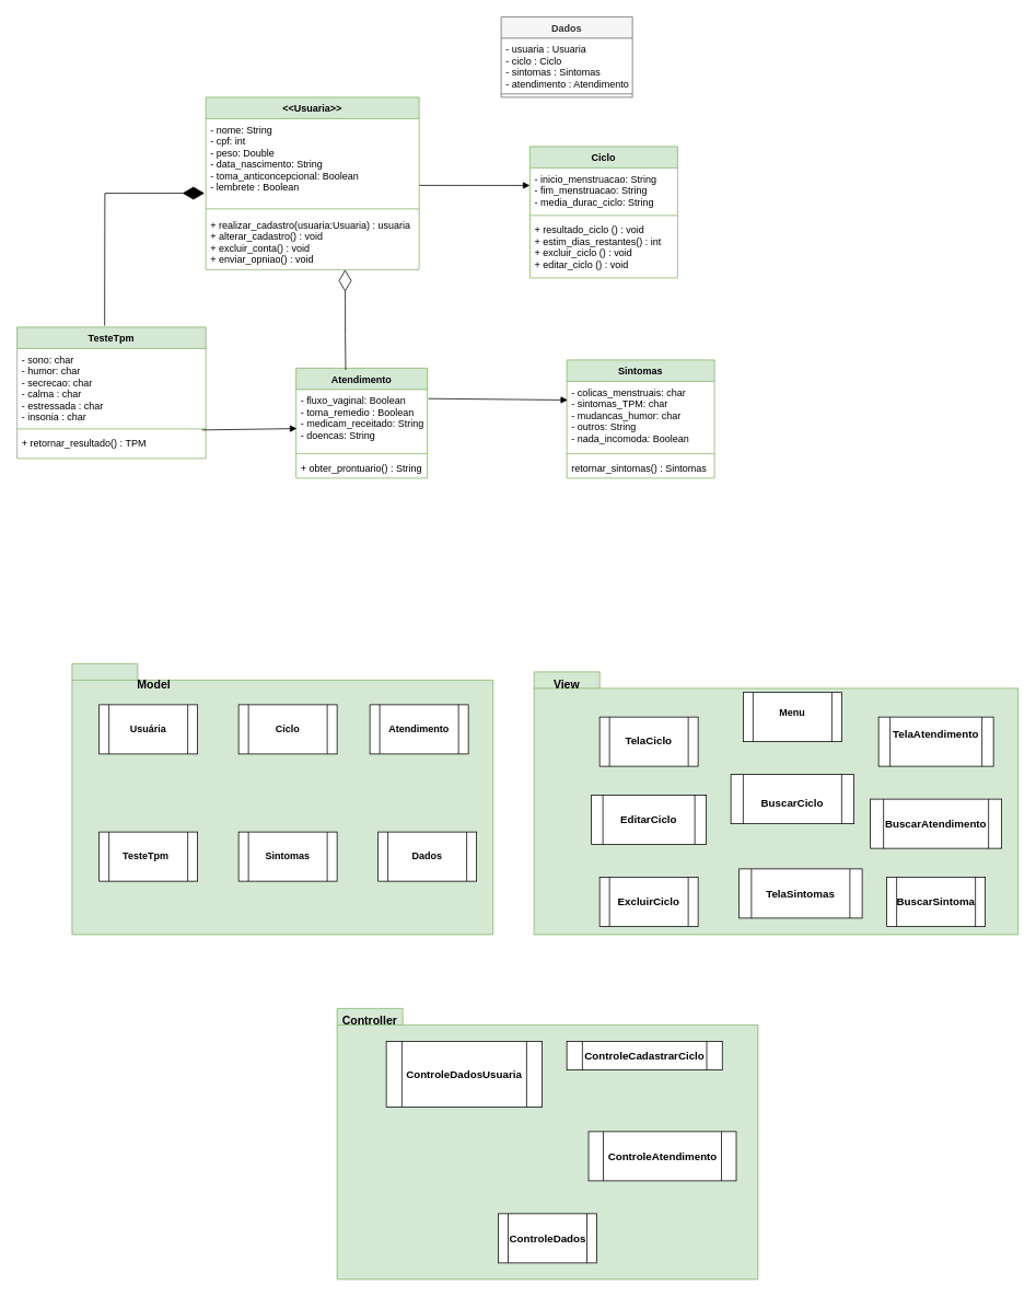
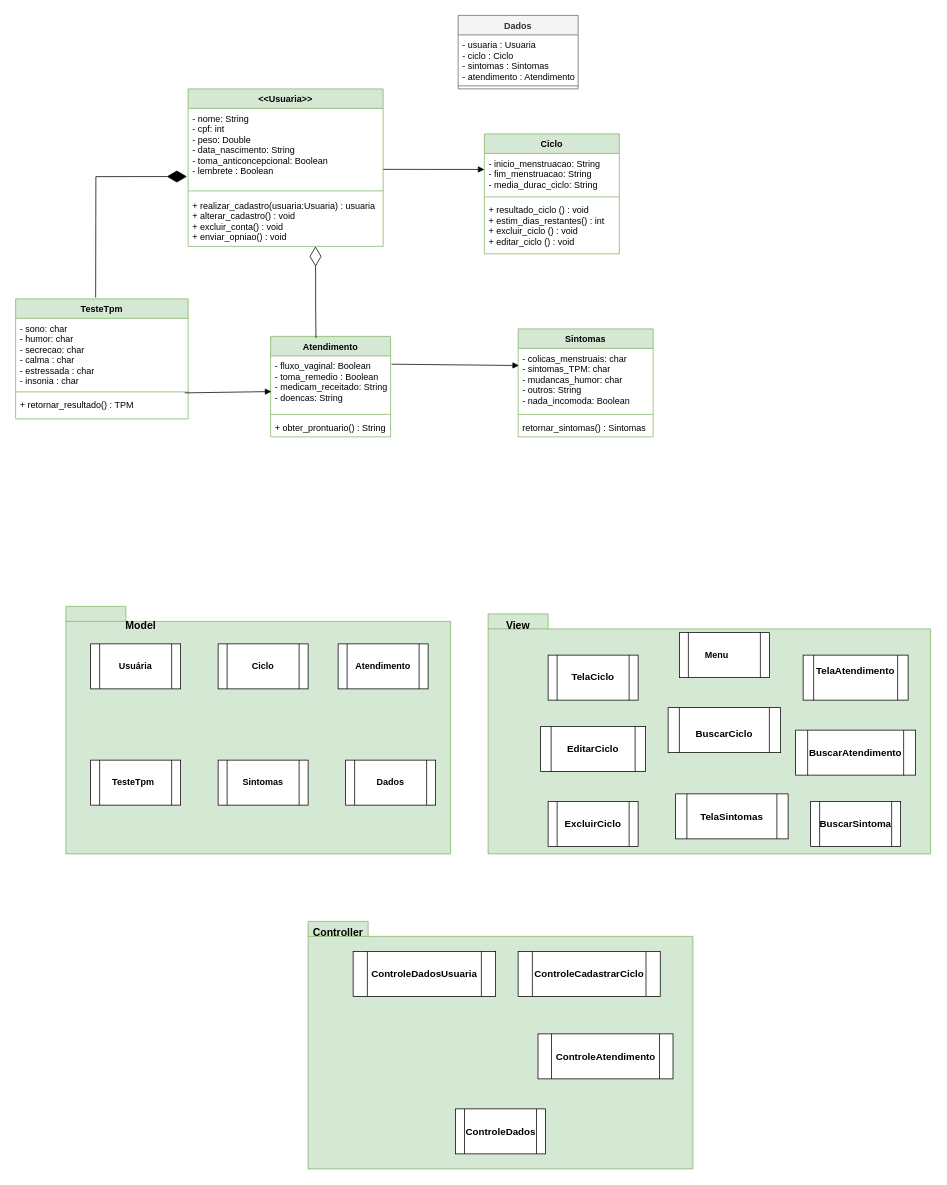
  <mxCell id="0" />
  <mxCell id="1" parent="0" />
  <mxCell id="2" value="&lt;&lt;Usuaria&gt;&gt;" style="swimlane;fontStyle=1;align=center;verticalAlign=top;childLayout=stackLayout;horizontal=1;startSize=26;horizontalStack=0;resizeParent=1;resizeParentMax=0;resizeLast=0;collapsible=1;marginBottom=0;fillColor=#d5e8d4;strokeColor=#82b366;" parent="1" vertex="1"><mxGeometry x="250" y="118" width="260" height="210" as="geometry"><mxRectangle x="80" y="90" width="80" height="30" as="alternateBounds" /></mxGeometry></mxCell>
  <mxCell id="3" value="- nome: String&#10;- cpf: int&#10;- peso: Double&#10;- data_nascimento: String&#10;- toma_anticoncepcional: Boolean&#10;- lembrete : Boolean" style="text;strokeColor=none;fillColor=none;align=left;verticalAlign=top;spacingLeft=4;spacingRight=4;overflow=hidden;rotatable=0;points=[[0,0.5],[1,0.5]];portConstraint=eastwest;" parent="2" vertex="1"><mxGeometry y="26" width="260" height="104" as="geometry" /></mxCell>
  <mxCell id="4" value="" style="line;strokeWidth=1;fillColor=none;align=left;verticalAlign=middle;spacingTop=-1;spacingLeft=3;spacingRight=3;rotatable=0;labelPosition=right;points=[];portConstraint=eastwest;strokeColor=inherit;" parent="2" vertex="1"><mxGeometry y="130" width="260" height="12" as="geometry" /></mxCell>
  <mxCell id="5" value="+ realizar_cadastro(usuaria:Usuaria) : usuaria&#10;+ alterar_cadastro() : void&#10;+ excluir_conta() : void&#10;+ enviar_opniao() : void&#10;" style="text;strokeColor=none;fillColor=none;align=left;verticalAlign=top;spacingLeft=4;spacingRight=4;overflow=hidden;rotatable=0;points=[[0,0.5],[1,0.5]];portConstraint=eastwest;" parent="2" vertex="1"><mxGeometry y="142" width="260" height="68" as="geometry" /></mxCell>
  <mxCell id="6" value="Ciclo" style="swimlane;fontStyle=1;align=center;verticalAlign=top;childLayout=stackLayout;horizontal=1;startSize=26;horizontalStack=0;resizeParent=1;resizeParentMax=0;resizeLast=0;collapsible=1;marginBottom=0;fillColor=#d5e8d4;strokeColor=#82b366;" parent="1" vertex="1"><mxGeometry x="645" y="178" width="180" height="160" as="geometry" /></mxCell>
  <mxCell id="7" value="- inicio_menstruacao: String&#10;- fim_menstruacao: String&#10;- media_durac_ciclo: String" style="text;strokeColor=none;fillColor=none;align=left;verticalAlign=top;spacingLeft=4;spacingRight=4;overflow=hidden;rotatable=0;points=[[0,0.5],[1,0.5]];portConstraint=eastwest;" parent="6" vertex="1"><mxGeometry y="26" width="180" height="54" as="geometry" /></mxCell>
  <mxCell id="8" value="" style="html=1;verticalAlign=bottom;endArrow=block;rounded=0;exitX=1.001;exitY=0.782;exitDx=0;exitDy=0;exitPerimeter=0;" parent="6" source="3" edge="1"><mxGeometry width="80" relative="1" as="geometry"><mxPoint x="-130" y="47.82" as="sourcePoint" /><mxPoint y="47.41" as="targetPoint" /></mxGeometry></mxCell>
  <mxCell id="9" value="" style="line;strokeWidth=1;fillColor=none;align=left;verticalAlign=middle;spacingTop=-1;spacingLeft=3;spacingRight=3;rotatable=0;labelPosition=right;points=[];portConstraint=eastwest;strokeColor=inherit;" parent="6" vertex="1"><mxGeometry y="80" width="180" height="8" as="geometry" /></mxCell>
  <mxCell id="10" value="+ resultado_ciclo () : void &#10;+ estim_dias_restantes() : int&#10;+ excluir_ciclo () : void&#10;+ editar_ciclo () : void " style="text;strokeColor=none;fillColor=none;align=left;verticalAlign=top;spacingLeft=4;spacingRight=4;overflow=hidden;rotatable=0;points=[[0,0.5],[1,0.5]];portConstraint=eastwest;" parent="6" vertex="1"><mxGeometry y="88" width="180" height="72" as="geometry" /></mxCell>
  <mxCell id="11" value="Sintomas" style="swimlane;fontStyle=1;align=center;verticalAlign=top;childLayout=stackLayout;horizontal=1;startSize=26;horizontalStack=0;resizeParent=1;resizeParentMax=0;resizeLast=0;collapsible=1;marginBottom=0;fillColor=#d5e8d4;strokeColor=#82b366;" parent="1" vertex="1"><mxGeometry x="690" y="438" width="180" height="144" as="geometry" /></mxCell>
  <mxCell id="12" value="- colicas_menstruais: char&#10;- sintomas_TPM: char&#10;- mudancas_humor: char&#10;- outros: String&#10;- nada_incomoda: Boolean" style="text;strokeColor=none;fillColor=none;align=left;verticalAlign=top;spacingLeft=4;spacingRight=4;overflow=hidden;rotatable=0;points=[[0,0.5],[1,0.5]];portConstraint=eastwest;" parent="11" vertex="1"><mxGeometry y="26" width="180" height="84" as="geometry" /></mxCell>
  <mxCell id="13" value="" style="line;strokeWidth=1;fillColor=none;align=left;verticalAlign=middle;spacingTop=-1;spacingLeft=3;spacingRight=3;rotatable=0;labelPosition=right;points=[];portConstraint=eastwest;strokeColor=inherit;" parent="11" vertex="1"><mxGeometry y="110" width="180" height="8" as="geometry" /></mxCell>
  <mxCell id="14" value="retornar_sintomas() : Sintomas" style="text;strokeColor=none;fillColor=none;align=left;verticalAlign=top;spacingLeft=4;spacingRight=4;overflow=hidden;rotatable=0;points=[[0,0.5],[1,0.5]];portConstraint=eastwest;" parent="11" vertex="1"><mxGeometry y="118" width="180" height="26" as="geometry" /></mxCell>
  <mxCell id="15" value="TesteTpm" style="swimlane;fontStyle=1;align=center;verticalAlign=top;childLayout=stackLayout;horizontal=1;startSize=26;horizontalStack=0;resizeParent=1;resizeParentMax=0;resizeLast=0;collapsible=1;marginBottom=0;fillColor=#d5e8d4;strokeColor=#82b366;rounded=0;shadow=0;glass=0;" parent="1" vertex="1"><mxGeometry x="20" y="398" width="230" height="160" as="geometry" /></mxCell>
  <mxCell id="16" value="- sono: char&#10;- humor: char&#10;- secrecao: char&#10;- calma : char&#10;- estressada : char&#10;- insonia : char" style="text;strokeColor=none;fillColor=none;align=left;verticalAlign=top;spacingLeft=4;spacingRight=4;overflow=hidden;rotatable=0;points=[[0,0.5],[1,0.5]];portConstraint=eastwest;" parent="15" vertex="1"><mxGeometry y="26" width="230" height="94" as="geometry" /></mxCell>
  <mxCell id="17" value="" style="line;strokeWidth=1;fillColor=none;align=left;verticalAlign=middle;spacingTop=-1;spacingLeft=3;spacingRight=3;rotatable=0;labelPosition=right;points=[];portConstraint=eastwest;strokeColor=inherit;" parent="15" vertex="1"><mxGeometry y="120" width="230" height="8" as="geometry" /></mxCell>
  <mxCell id="18" value="+ retornar_resultado() : TPM" style="text;strokeColor=none;fillColor=none;align=left;verticalAlign=top;spacingLeft=4;spacingRight=4;overflow=hidden;rotatable=0;points=[[0,0.5],[1,0.5]];portConstraint=eastwest;" parent="15" vertex="1"><mxGeometry y="128" width="230" height="32" as="geometry" /></mxCell>
  <mxCell id="19" value="Atendimento" style="swimlane;fontStyle=1;align=center;verticalAlign=top;childLayout=stackLayout;horizontal=1;startSize=26;horizontalStack=0;resizeParent=1;resizeParentMax=0;resizeLast=0;collapsible=1;marginBottom=0;fillColor=#d5e8d4;strokeColor=#82b366;" parent="1" vertex="1"><mxGeometry x="360" y="448" width="160" height="134" as="geometry" /></mxCell>
  <mxCell id="20" value="- fluxo_vaginal: Boolean&#10;- toma_remedio : Boolean&#10;- medicam_receitado: String &#10;- doencas: String" style="text;strokeColor=none;fillColor=none;align=left;verticalAlign=top;spacingLeft=4;spacingRight=4;overflow=hidden;rotatable=0;points=[[0,0.5],[1,0.5]];portConstraint=eastwest;" parent="19" vertex="1"><mxGeometry y="26" width="160" height="74" as="geometry" /></mxCell>
  <mxCell id="21" value="" style="line;strokeWidth=1;fillColor=none;align=left;verticalAlign=middle;spacingTop=-1;spacingLeft=3;spacingRight=3;rotatable=0;labelPosition=right;points=[];portConstraint=eastwest;strokeColor=inherit;" parent="19" vertex="1"><mxGeometry y="100" width="160" height="8" as="geometry" /></mxCell>
  <mxCell id="22" value="+ obter_prontuario() : String" style="text;strokeColor=none;fillColor=none;align=left;verticalAlign=top;spacingLeft=4;spacingRight=4;overflow=hidden;rotatable=0;points=[[0,0.5],[1,0.5]];portConstraint=eastwest;" parent="19" vertex="1"><mxGeometry y="108" width="160" height="26" as="geometry" /></mxCell>
  <mxCell id="23" value="" style="endArrow=diamondThin;endFill=1;endSize=24;html=1;rounded=0;entryX=-0.006;entryY=0.874;entryDx=0;entryDy=0;entryPerimeter=0;exitX=0.464;exitY=-0.011;exitDx=0;exitDy=0;exitPerimeter=0;" parent="1" source="15" target="3" edge="1"><mxGeometry width="160" relative="1" as="geometry"><mxPoint x="100" y="235" as="sourcePoint" /><mxPoint x="250" y="258" as="targetPoint" /><Array as="points"><mxPoint x="127" y="235" /></Array></mxGeometry></mxCell>
  <mxCell id="24" value="" style="endArrow=diamondThin;endFill=0;endSize=24;html=1;rounded=0;entryX=0.653;entryY=0.999;entryDx=0;entryDy=0;entryPerimeter=0;exitX=0.378;exitY=0.016;exitDx=0;exitDy=0;exitPerimeter=0;" parent="1" source="19" target="5" edge="1"><mxGeometry width="160" relative="1" as="geometry"><mxPoint x="420" y="418" as="sourcePoint" /><mxPoint x="420" y="338" as="targetPoint" /><Array as="points"><mxPoint x="420" y="408" /><mxPoint x="420" y="368" /></Array></mxGeometry></mxCell>
  <mxCell id="25" value="" style="html=1;verticalAlign=bottom;endArrow=block;rounded=0;entryX=0.006;entryY=0.272;entryDx=0;entryDy=0;entryPerimeter=0;exitX=1.008;exitY=0.15;exitDx=0;exitDy=0;exitPerimeter=0;" parent="1" source="20" target="12" edge="1"><mxGeometry width="80" relative="1" as="geometry"><mxPoint x="600" y="487" as="sourcePoint" /><mxPoint x="600" y="488" as="targetPoint" /><Array as="points" /></mxGeometry></mxCell>
  <mxCell id="26" value="" style="html=1;verticalAlign=bottom;endArrow=block;rounded=0;exitX=0.98;exitY=-0.083;exitDx=0;exitDy=0;exitPerimeter=0;entryX=0.006;entryY=0.643;entryDx=0;entryDy=0;entryPerimeter=0;" parent="1" source="18" target="20" edge="1"><mxGeometry width="80" relative="1" as="geometry"><mxPoint x="270" y="518" as="sourcePoint" /><mxPoint x="360" y="518" as="targetPoint" /><Array as="points" /></mxGeometry></mxCell>
  <mxCell id="27" value="Dados" style="swimlane;fontStyle=1;align=center;verticalAlign=top;childLayout=stackLayout;horizontal=1;startSize=26;horizontalStack=0;resizeParent=1;resizeParentMax=0;resizeLast=0;collapsible=1;marginBottom=0;fillColor=#f5f5f5;fontColor=#333333;strokeColor=#666666;" parent="1" vertex="1"><mxGeometry x="610" y="20" width="160" height="98" as="geometry" /></mxCell>
  <mxCell id="28" value="- usuaria : Usuaria&#10;- ciclo : Ciclo &#10;- sintomas : Sintomas&#10;- atendimento : Atendimento " style="text;strokeColor=none;fillColor=none;align=left;verticalAlign=top;spacingLeft=4;spacingRight=4;overflow=hidden;rotatable=0;points=[[0,0.5],[1,0.5]];portConstraint=eastwest;" parent="27" vertex="1"><mxGeometry y="26" width="160" height="64" as="geometry" /></mxCell>
  <mxCell id="29" value="" style="line;strokeWidth=1;fillColor=none;align=left;verticalAlign=middle;spacingTop=-1;spacingLeft=3;spacingRight=3;rotatable=0;labelPosition=right;points=[];portConstraint=eastwest;strokeColor=inherit;" parent="27" vertex="1"><mxGeometry y="90" width="160" height="8" as="geometry" /></mxCell>
  <mxCell id="30" value="" style="shape=folder;tabWidth=80;tabHeight=20;tabPosition=left;strokeWidth=1;html=1;whiteSpace=wrap;align=center;fontSize=12;fontStyle=1;fillColor=#d5e8d4;strokeColor=#82b366;" parent="1" vertex="1"><mxGeometry x="87" y="808" width="513" height="330" as="geometry" /></mxCell>
  <mxCell id="31" value="" style="shape=process;whiteSpace=wrap;html=1;backgroundOutline=1;fontSize=16;" parent="1" vertex="1"><mxGeometry x="120" y="858" width="120" height="60" as="geometry" /></mxCell>
  <mxCell id="32" value="" style="shape=process;whiteSpace=wrap;html=1;backgroundOutline=1;fontSize=16;" parent="1" vertex="1"><mxGeometry x="290" y="1013" width="120" height="60" as="geometry" /></mxCell>
  <mxCell id="33" value="" style="shape=process;whiteSpace=wrap;html=1;backgroundOutline=1;fontSize=16;" parent="1" vertex="1"><mxGeometry x="120" y="1013" width="120" height="60" as="geometry" /></mxCell>
  <mxCell id="34" value="" style="shape=process;whiteSpace=wrap;html=1;backgroundOutline=1;fontSize=16;" parent="1" vertex="1"><mxGeometry x="290" y="858" width="120" height="60" as="geometry" /></mxCell>
  <mxCell id="35" value="" style="shape=process;whiteSpace=wrap;html=1;backgroundOutline=1;fontSize=16;" parent="1" vertex="1"><mxGeometry x="450" y="858" width="120" height="60" as="geometry" /></mxCell>
  <mxCell id="36" value="" style="shape=process;whiteSpace=wrap;html=1;backgroundOutline=1;fontSize=16;" parent="1" vertex="1"><mxGeometry x="460" y="1013" width="120" height="60" as="geometry" /></mxCell>
  <mxCell id="37" value="" style="shape=folder;tabWidth=80;tabHeight=20;tabPosition=left;strokeWidth=1;html=1;whiteSpace=wrap;align=center;fontSize=12;fontStyle=1;fillColor=#d5e8d4;strokeColor=#82b366;" parent="1" vertex="1"><mxGeometry x="650" y="818" width="590" height="320" as="geometry" /></mxCell>
  <mxCell id="38" value="Usuária" style="text;strokeColor=none;align=center;fillColor=none;html=1;verticalAlign=middle;whiteSpace=wrap;rounded=0;fontStyle=1" parent="1" vertex="1"><mxGeometry x="150" y="873" width="60" height="30" as="geometry" /></mxCell>
  <mxCell id="39" value="Ciclo" style="text;strokeColor=none;align=center;fillColor=none;html=1;verticalAlign=middle;whiteSpace=wrap;rounded=0;fontStyle=1" parent="1" vertex="1"><mxGeometry x="320" y="873" width="60" height="30" as="geometry" /></mxCell>
  <mxCell id="40" value="Atendimento" style="text;strokeColor=none;align=center;fillColor=none;html=1;verticalAlign=middle;whiteSpace=wrap;rounded=0;fontStyle=1" parent="1" vertex="1"><mxGeometry x="480" y="873" width="60" height="30" as="geometry" /></mxCell>
  <mxCell id="41" value="TesteTpm" style="text;strokeColor=none;align=center;fillColor=none;html=1;verticalAlign=middle;whiteSpace=wrap;rounded=0;fontStyle=1" parent="1" vertex="1"><mxGeometry x="147" y="1028" width="60" height="30" as="geometry" /></mxCell>
  <mxCell id="42" value="Sintomas" style="text;strokeColor=none;align=center;fillColor=none;html=1;verticalAlign=middle;whiteSpace=wrap;rounded=0;fontStyle=1" parent="1" vertex="1"><mxGeometry x="320" y="1028" width="60" height="30" as="geometry" /></mxCell>
  <mxCell id="43" value="Dados" style="text;strokeColor=none;align=center;fillColor=none;html=1;verticalAlign=middle;whiteSpace=wrap;rounded=0;fontStyle=1" parent="1" vertex="1"><mxGeometry x="490" y="1028" width="60" height="30" as="geometry" /></mxCell>
  <mxCell id="44" value="Model" style="text;strokeColor=none;align=center;fillColor=none;html=1;verticalAlign=middle;whiteSpace=wrap;rounded=0;fontStyle=1;fontSize=14;" parent="1" vertex="1"><mxGeometry x="157" y="818" width="60" height="30" as="geometry" /></mxCell>
  <mxCell id="45" value="" style="shape=process;whiteSpace=wrap;html=1;backgroundOutline=1;fontSize=16;" parent="1" vertex="1"><mxGeometry x="905" y="843" width="120" height="60" as="geometry" /></mxCell>
- <mxCell id="46" value="Menu" style="text;strokeColor=none;align=center;fillColor=none;html=1;verticalAlign=middle;whiteSpace=wrap;rounded=0;fontStyle=1" parent="1" vertex="1"><mxGeometry x="935" y="853" width="60" height="30" as="geometry" /></mxCell>
+ <mxCell id="46" value="Menu" style="text;strokeColor=none;align=center;fillColor=none;html=1;verticalAlign=middle;whiteSpace=wrap;rounded=0;fontStyle=1" parent="1" vertex="1"><mxGeometry x="925" y="858" width="60" height="30" as="geometry" /></mxCell>
  <mxCell id="47" value="" style="shape=process;whiteSpace=wrap;html=1;backgroundOutline=1;fontSize=16;" parent="1" vertex="1"><mxGeometry x="730" y="873" width="120" height="60" as="geometry" /></mxCell>
  <mxCell id="48" value="" style="shape=process;whiteSpace=wrap;html=1;backgroundOutline=1;fontSize=16;" parent="1" vertex="1"><mxGeometry x="1070" y="873" width="140" height="60" as="geometry" /></mxCell>
  <mxCell id="49" value="" style="shape=process;whiteSpace=wrap;html=1;backgroundOutline=1;fontSize=16;" parent="1" vertex="1"><mxGeometry x="720" y="968" width="140" height="60" as="geometry" /></mxCell>
  <mxCell id="50" value="" style="shape=process;whiteSpace=wrap;html=1;backgroundOutline=1;fontSize=16;" parent="1" vertex="1"><mxGeometry x="1060" y="973" width="160" height="60" as="geometry" /></mxCell>
  <mxCell id="51" value="" style="shape=process;whiteSpace=wrap;html=1;backgroundOutline=1;fontSize=16;" parent="1" vertex="1"><mxGeometry x="890" y="943" width="150" height="60" as="geometry" /></mxCell>
  <mxCell id="52" value="" style="shape=process;whiteSpace=wrap;html=1;backgroundOutline=1;fontSize=16;" parent="1" vertex="1"><mxGeometry x="900" y="1058" width="150" height="60" as="geometry" /></mxCell>
  <mxCell id="53" value="ExcluirCiclo" style="shape=process;whiteSpace=wrap;html=1;backgroundOutline=1;fontSize=13;fontStyle=1;labelBackgroundColor=default;" parent="1" vertex="1"><mxGeometry x="730" y="1068" width="120" height="60" as="geometry" /></mxCell>
  <mxCell id="54" value="" style="shape=process;whiteSpace=wrap;html=1;backgroundOutline=1;fontSize=16;" parent="1" vertex="1"><mxGeometry x="1080" y="1068" width="120" height="60" as="geometry" /></mxCell>
  <mxCell id="55" value="BuscarAtendimento" style="text;strokeColor=none;align=center;fillColor=none;html=1;verticalAlign=middle;whiteSpace=wrap;rounded=0;fontStyle=1;fontSize=13;" parent="1" vertex="1"><mxGeometry x="1110" y="988" width="60" height="30" as="geometry" /></mxCell>
  <mxCell id="56" value="EditarCiclo" style="text;strokeColor=none;align=center;fillColor=none;html=1;verticalAlign=middle;whiteSpace=wrap;rounded=0;fontStyle=1;fontSize=13;" parent="1" vertex="1"><mxGeometry x="760" y="983" width="60" height="30" as="geometry" /></mxCell>
  <mxCell id="57" value="TelaAtendimento" style="text;strokeColor=none;align=center;fillColor=none;html=1;verticalAlign=middle;whiteSpace=wrap;rounded=0;fontStyle=1;fontSize=13;" parent="1" vertex="1"><mxGeometry x="1110" y="878" width="60" height="30" as="geometry" /></mxCell>
  <mxCell id="58" value="TelaCiclo" style="text;strokeColor=none;align=center;fillColor=none;html=1;verticalAlign=middle;whiteSpace=wrap;rounded=0;fontStyle=1;fontSize=13;" parent="1" vertex="1"><mxGeometry x="760" y="887" width="60" height="30" as="geometry" /></mxCell>
  <mxCell id="59" value="View" style="text;strokeColor=none;align=center;fillColor=none;html=1;verticalAlign=middle;whiteSpace=wrap;rounded=0;fontStyle=1;fontSize=14;" parent="1" vertex="1"><mxGeometry x="660" y="818" width="60" height="30" as="geometry" /></mxCell>
  <mxCell id="60" value="" style="shape=folder;tabWidth=80;tabHeight=20;tabPosition=left;strokeWidth=1;html=1;whiteSpace=wrap;align=center;fontSize=12;fontStyle=1;fillColor=#d5e8d4;strokeColor=#82b366;" parent="1" vertex="1"><mxGeometry x="410" y="1228" width="513" height="330" as="geometry" /></mxCell>
- <mxCell id="61" value="ControleDadosUsuaria" style="shape=process;whiteSpace=wrap;html=1;backgroundOutline=1;fontSize=13;fontStyle=1;labelBackgroundColor=default;" parent="1" vertex="1"><mxGeometry x="470" y="1268" width="190" height="80" as="geometry" /></mxCell>
+ <mxCell id="61" value="ControleDadosUsuaria" style="shape=process;whiteSpace=wrap;html=1;backgroundOutline=1;fontSize=13;fontStyle=1;labelBackgroundColor=default;" parent="1" vertex="1"><mxGeometry x="470" y="1268" width="190" height="60" as="geometry" /></mxCell>
  <mxCell id="62" value="ControleDados" style="shape=process;whiteSpace=wrap;html=1;backgroundOutline=1;fontSize=13;fontStyle=1;labelBackgroundColor=default;" parent="1" vertex="1"><mxGeometry x="606.5" y="1478" width="120" height="60" as="geometry" /></mxCell>
  <mxCell id="63" value="ControleAtendimento" style="shape=process;whiteSpace=wrap;html=1;backgroundOutline=1;fontSize=13;fontStyle=1;labelBackgroundColor=default;" parent="1" vertex="1"><mxGeometry x="716.5" y="1378" width="180" height="60" as="geometry" /></mxCell>
- <mxCell id="64" value="ControleCadastrarCiclo" style="shape=process;whiteSpace=wrap;html=1;backgroundOutline=1;fontSize=13;fontStyle=1;labelBackgroundColor=default;" parent="1" vertex="1"><mxGeometry x="690" y="1268" width="189.5" height="35" as="geometry" /></mxCell>
+ <mxCell id="64" value="ControleCadastrarCiclo" style="shape=process;whiteSpace=wrap;html=1;backgroundOutline=1;fontSize=13;fontStyle=1;labelBackgroundColor=default;" parent="1" vertex="1"><mxGeometry x="690" y="1268" width="189.5" height="60" as="geometry" /></mxCell>
  <mxCell id="65" style="edgeStyle=orthogonalEdgeStyle;rounded=0;orthogonalLoop=1;jettySize=auto;html=1;exitX=0.5;exitY=1;exitDx=0;exitDy=0;fontSize=14;" parent="1" source="61" target="61" edge="1"><mxGeometry relative="1" as="geometry" /></mxCell>
  <mxCell id="66" value="Controller" style="text;strokeColor=none;align=center;fillColor=none;html=1;verticalAlign=middle;whiteSpace=wrap;rounded=0;fontStyle=1;fontSize=14;" parent="1" vertex="1"><mxGeometry x="420" y="1228" width="60" height="30" as="geometry" /></mxCell>
  <mxCell id="67" value="BuscarCiclo" style="text;strokeColor=none;align=center;fillColor=none;html=1;verticalAlign=middle;whiteSpace=wrap;rounded=0;fontStyle=1;fontSize=13;" vertex="1" parent="1"><mxGeometry x="935" y="963" width="60" height="30" as="geometry" /></mxCell>
  <mxCell id="68" value="TelaSintomas" style="text;strokeColor=none;align=center;fillColor=none;html=1;verticalAlign=middle;whiteSpace=wrap;rounded=0;fontStyle=1;fontSize=13;" vertex="1" parent="1"><mxGeometry x="945" y="1073" width="60" height="30" as="geometry" /></mxCell>
  <mxCell id="69" value="BuscarSintoma" style="text;strokeColor=none;align=center;fillColor=none;html=1;verticalAlign=middle;whiteSpace=wrap;rounded=0;fontStyle=1;fontSize=13;" vertex="1" parent="1"><mxGeometry x="1115" y="1088" width="50" height="20" as="geometry" /></mxCell>
